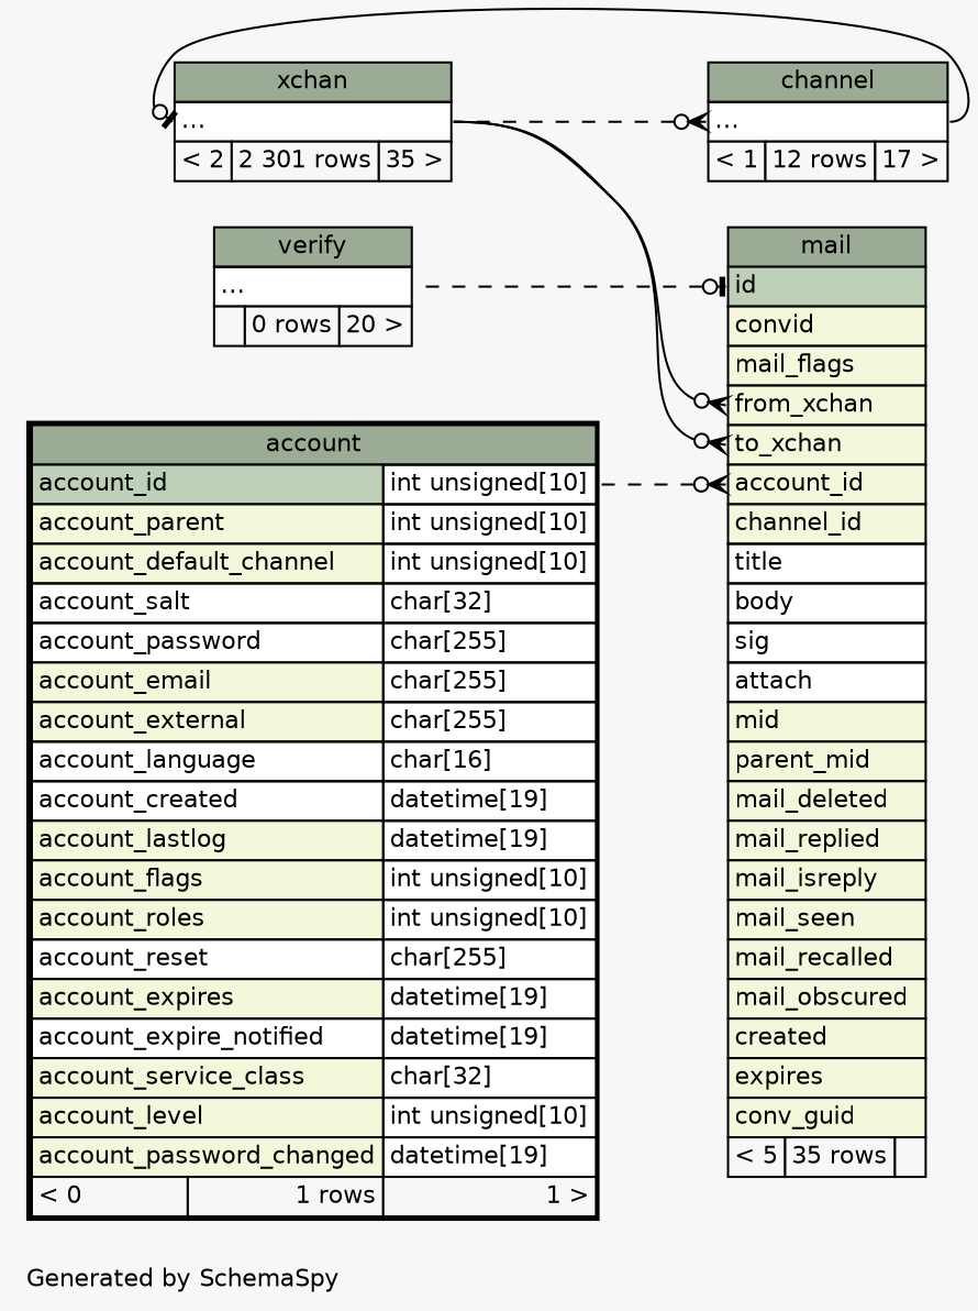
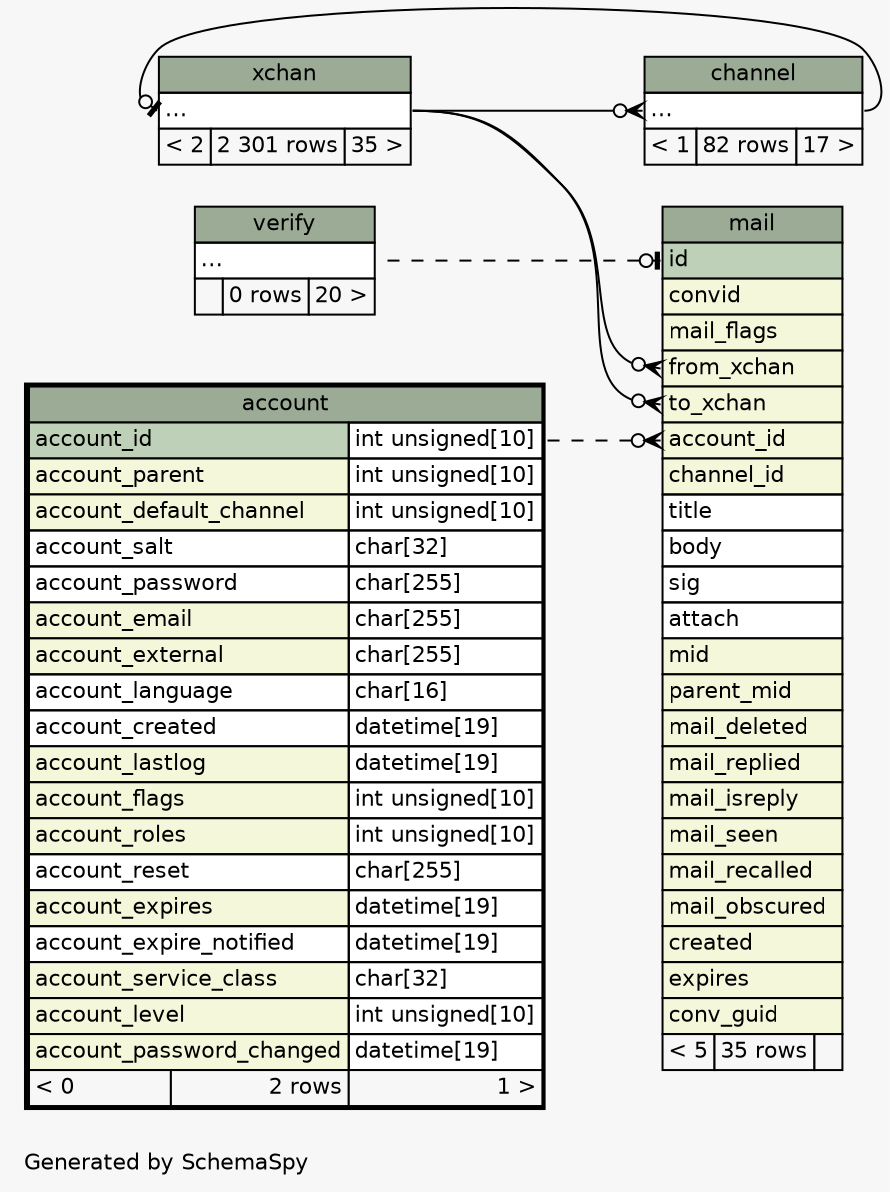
  digraph {
    bgcolor="#f7f7f7"
    fontname=Helvetica
    fontsize=11
    label="\nGenerated by SchemaSpy"
    labeljust=l
    nodesep=0.18
    rankdir=RL
    ranksep=0.46
    node [fontname=Helvetica fontsize=11 shape=plaintext]
    edge [arrowhead=none arrowsize=0.8 arrowtail=crowodot dir=back headport="elipses:e" tailport="elipses:w"]
-   n1 [label=<     <TABLE BORDER="0" CELLBORDER="1" CELLSPACING="0" BGCOLOR="#ffffff">       <TR><TD COLSPAN="3" BGCOLOR="#9bab96" ALIGN="CENTER">channel</TD></TR>       <TR><TD PORT="elipses" COLSPAN="3" ALIGN="LEFT">...</TD></TR>       <TR><TD ALIGN="LEFT" BGCOLOR="#f7f7f7">&lt; 1</TD><TD ALIGN="RIGHT" BGCOLOR="#f7f7f7">12 rows</TD><TD ALIGN="RIGHT" BGCOLOR="#f7f7f7">17 &gt;</TD></TR>     </TABLE>>]
+   n1 [label=<     <TABLE BORDER="0" CELLBORDER="1" CELLSPACING="0" BGCOLOR="#ffffff">       <TR><TD COLSPAN="3" BGCOLOR="#9bab96" ALIGN="CENTER">channel</TD></TR>       <TR><TD PORT="elipses" COLSPAN="3" ALIGN="LEFT">...</TD></TR>       <TR><TD ALIGN="LEFT" BGCOLOR="#f7f7f7">&lt; 1</TD><TD ALIGN="RIGHT" BGCOLOR="#f7f7f7">82 rows</TD><TD ALIGN="RIGHT" BGCOLOR="#f7f7f7">17 &gt;</TD></TR>     </TABLE>>]
    n2 [label=<     <TABLE BORDER="0" CELLBORDER="1" CELLSPACING="0" BGCOLOR="#ffffff">       <TR><TD COLSPAN="3" BGCOLOR="#9bab96" ALIGN="CENTER">xchan</TD></TR>       <TR><TD PORT="elipses" COLSPAN="3" ALIGN="LEFT">...</TD></TR>       <TR><TD ALIGN="LEFT" BGCOLOR="#f7f7f7">&lt; 2</TD><TD ALIGN="RIGHT" BGCOLOR="#f7f7f7">2 301 rows</TD><TD ALIGN="RIGHT" BGCOLOR="#f7f7f7">35 &gt;</TD></TR>     </TABLE>>]
    n3 [label=<     <TABLE BORDER="0" CELLBORDER="1" CELLSPACING="0" BGCOLOR="#ffffff">       <TR><TD COLSPAN="3" BGCOLOR="#9bab96" ALIGN="CENTER">mail</TD></TR>       <TR><TD PORT="id" COLSPAN="3" BGCOLOR="#bed1b8" ALIGN="LEFT">id</TD></TR>       <TR><TD PORT="convid" COLSPAN="3" BGCOLOR="#f4f7da" ALIGN="LEFT">convid</TD></TR>       <TR><TD PORT="mail_flags" COLSPAN="3" BGCOLOR="#f4f7da" ALIGN="LEFT">mail_flags</TD></TR>       <TR><TD PORT="from_xchan" COLSPAN="3" BGCOLOR="#f4f7da" ALIGN="LEFT">from_xchan</TD></TR>       <TR><TD PORT="to_xchan" COLSPAN="3" BGCOLOR="#f4f7da" ALIGN="LEFT">to_xchan</TD></TR>       <TR><TD PORT="account_id" COLSPAN="3" BGCOLOR="#f4f7da" ALIGN="LEFT">account_id</TD></TR>       <TR><TD PORT="channel_id" COLSPAN="3" BGCOLOR="#f4f7da" ALIGN="LEFT">channel_id</TD></TR>       <TR><TD PORT="title" COLSPAN="3" ALIGN="LEFT">title</TD></TR>       <TR><TD PORT="body" COLSPAN="3" ALIGN="LEFT">body</TD></TR>       <TR><TD PORT="sig" COLSPAN="3" ALIGN="LEFT">sig</TD></TR>       <TR><TD PORT="attach" COLSPAN="3" ALIGN="LEFT">attach</TD></TR>       <TR><TD PORT="mid" COLSPAN="3" BGCOLOR="#f4f7da" ALIGN="LEFT">mid</TD></TR>       <TR><TD PORT="parent_mid" COLSPAN="3" BGCOLOR="#f4f7da" ALIGN="LEFT">parent_mid</TD></TR>       <TR><TD PORT="mail_deleted" COLSPAN="3" BGCOLOR="#f4f7da" ALIGN="LEFT">mail_deleted</TD></TR>       <TR><TD PORT="mail_replied" COLSPAN="3" BGCOLOR="#f4f7da" ALIGN="LEFT">mail_replied</TD></TR>       <TR><TD PORT="mail_isreply" COLSPAN="3" BGCOLOR="#f4f7da" ALIGN="LEFT">mail_isreply</TD></TR>       <TR><TD PORT="mail_seen" COLSPAN="3" BGCOLOR="#f4f7da" ALIGN="LEFT">mail_seen</TD></TR>       <TR><TD PORT="mail_recalled" COLSPAN="3" BGCOLOR="#f4f7da" ALIGN="LEFT">mail_recalled</TD></TR>       <TR><TD PORT="mail_obscured" COLSPAN="3" BGCOLOR="#f4f7da" ALIGN="LEFT">mail_obscured</TD></TR>       <TR><TD PORT="created" COLSPAN="3" BGCOLOR="#f4f7da" ALIGN="LEFT">created</TD></TR>       <TR><TD PORT="expires" COLSPAN="3" BGCOLOR="#f4f7da" ALIGN="LEFT">expires</TD></TR>       <TR><TD PORT="conv_guid" COLSPAN="3" BGCOLOR="#f4f7da" ALIGN="LEFT">conv_guid</TD></TR>       <TR><TD ALIGN="LEFT" BGCOLOR="#f7f7f7">&lt; 5</TD><TD ALIGN="RIGHT" BGCOLOR="#f7f7f7">35 rows</TD><TD ALIGN="RIGHT" BGCOLOR="#f7f7f7">  </TD></TR>     </TABLE>>]
-   n4 [label=<     <TABLE BORDER="2" CELLBORDER="1" CELLSPACING="0" BGCOLOR="#ffffff">       <TR><TD COLSPAN="3" BGCOLOR="#9bab96" ALIGN="CENTER">account</TD></TR>       <TR><TD PORT="account_id" COLSPAN="2" BGCOLOR="#bed1b8" ALIGN="LEFT">account_id</TD><TD PORT="account_id.type" ALIGN="LEFT">int unsigned[10]</TD></TR>       <TR><TD PORT="account_parent" COLSPAN="2" BGCOLOR="#f4f7da" ALIGN="LEFT">account_parent</TD><TD PORT="account_parent.type" ALIGN="LEFT">int unsigned[10]</TD></TR>       <TR><TD PORT="account_default_channel" COLSPAN="2" BGCOLOR="#f4f7da" ALIGN="LEFT">account_default_channel</TD><TD PORT="account_default_channel.type" ALIGN="LEFT">int unsigned[10]</TD></TR>       <TR><TD PORT="account_salt" COLSPAN="2" ALIGN="LEFT">account_salt</TD><TD PORT="account_salt.type" ALIGN="LEFT">char[32]</TD></TR>       <TR><TD PORT="account_password" COLSPAN="2" ALIGN="LEFT">account_password</TD><TD PORT="account_password.type" ALIGN="LEFT">char[255]</TD></TR>       <TR><TD PORT="account_email" COLSPAN="2" BGCOLOR="#f4f7da" ALIGN="LEFT">account_email</TD><TD PORT="account_email.type" ALIGN="LEFT">char[255]</TD></TR>       <TR><TD PORT="account_external" COLSPAN="2" BGCOLOR="#f4f7da" ALIGN="LEFT">account_external</TD><TD PORT="account_external.type" ALIGN="LEFT">char[255]</TD></TR>       <TR><TD PORT="account_language" COLSPAN="2" ALIGN="LEFT">account_language</TD><TD PORT="account_language.type" ALIGN="LEFT">char[16]</TD></TR>       <TR><TD PORT="account_created" COLSPAN="2" ALIGN="LEFT">account_created</TD><TD PORT="account_created.type" ALIGN="LEFT">datetime[19]</TD></TR>       <TR><TD PORT="account_lastlog" COLSPAN="2" BGCOLOR="#f4f7da" ALIGN="LEFT">account_lastlog</TD><TD PORT="account_lastlog.type" ALIGN="LEFT">datetime[19]</TD></TR>       <TR><TD PORT="account_flags" COLSPAN="2" BGCOLOR="#f4f7da" ALIGN="LEFT">account_flags</TD><TD PORT="account_flags.type" ALIGN="LEFT">int unsigned[10]</TD></TR>       <TR><TD PORT="account_roles" COLSPAN="2" BGCOLOR="#f4f7da" ALIGN="LEFT">account_roles</TD><TD PORT="account_roles.type" ALIGN="LEFT">int unsigned[10]</TD></TR>       <TR><TD PORT="account_reset" COLSPAN="2" ALIGN="LEFT">account_reset</TD><TD PORT="account_reset.type" ALIGN="LEFT">char[255]</TD></TR>       <TR><TD PORT="account_expires" COLSPAN="2" BGCOLOR="#f4f7da" ALIGN="LEFT">account_expires</TD><TD PORT="account_expires.type" ALIGN="LEFT">datetime[19]</TD></TR>       <TR><TD PORT="account_expire_notified" COLSPAN="2" ALIGN="LEFT">account_expire_notified</TD><TD PORT="account_expire_notified.type" ALIGN="LEFT">datetime[19]</TD></TR>       <TR><TD PORT="account_service_class" COLSPAN="2" BGCOLOR="#f4f7da" ALIGN="LEFT">account_service_class</TD><TD PORT="account_service_class.type" ALIGN="LEFT">char[32]</TD></TR>       <TR><TD PORT="account_level" COLSPAN="2" BGCOLOR="#f4f7da" ALIGN="LEFT">account_level</TD><TD PORT="account_level.type" ALIGN="LEFT">int unsigned[10]</TD></TR>       <TR><TD PORT="account_password_changed" COLSPAN="2" BGCOLOR="#f4f7da" ALIGN="LEFT">account_password_changed</TD><TD PORT="account_password_changed.type" ALIGN="LEFT">datetime[19]</TD></TR>       <TR><TD ALIGN="LEFT" BGCOLOR="#f7f7f7">&lt; 0</TD><TD ALIGN="RIGHT" BGCOLOR="#f7f7f7">1 rows</TD><TD ALIGN="RIGHT" BGCOLOR="#f7f7f7">1 &gt;</TD></TR>     </TABLE>>]
+   n4 [label=<     <TABLE BORDER="2" CELLBORDER="1" CELLSPACING="0" BGCOLOR="#ffffff">       <TR><TD COLSPAN="3" BGCOLOR="#9bab96" ALIGN="CENTER">account</TD></TR>       <TR><TD PORT="account_id" COLSPAN="2" BGCOLOR="#bed1b8" ALIGN="LEFT">account_id</TD><TD PORT="account_id.type" ALIGN="LEFT">int unsigned[10]</TD></TR>       <TR><TD PORT="account_parent" COLSPAN="2" BGCOLOR="#f4f7da" ALIGN="LEFT">account_parent</TD><TD PORT="account_parent.type" ALIGN="LEFT">int unsigned[10]</TD></TR>       <TR><TD PORT="account_default_channel" COLSPAN="2" BGCOLOR="#f4f7da" ALIGN="LEFT">account_default_channel</TD><TD PORT="account_default_channel.type" ALIGN="LEFT">int unsigned[10]</TD></TR>       <TR><TD PORT="account_salt" COLSPAN="2" ALIGN="LEFT">account_salt</TD><TD PORT="account_salt.type" ALIGN="LEFT">char[32]</TD></TR>       <TR><TD PORT="account_password" COLSPAN="2" ALIGN="LEFT">account_password</TD><TD PORT="account_password.type" ALIGN="LEFT">char[255]</TD></TR>       <TR><TD PORT="account_email" COLSPAN="2" BGCOLOR="#f4f7da" ALIGN="LEFT">account_email</TD><TD PORT="account_email.type" ALIGN="LEFT">char[255]</TD></TR>       <TR><TD PORT="account_external" COLSPAN="2" BGCOLOR="#f4f7da" ALIGN="LEFT">account_external</TD><TD PORT="account_external.type" ALIGN="LEFT">char[255]</TD></TR>       <TR><TD PORT="account_language" COLSPAN="2" ALIGN="LEFT">account_language</TD><TD PORT="account_language.type" ALIGN="LEFT">char[16]</TD></TR>       <TR><TD PORT="account_created" COLSPAN="2" ALIGN="LEFT">account_created</TD><TD PORT="account_created.type" ALIGN="LEFT">datetime[19]</TD></TR>       <TR><TD PORT="account_lastlog" COLSPAN="2" BGCOLOR="#f4f7da" ALIGN="LEFT">account_lastlog</TD><TD PORT="account_lastlog.type" ALIGN="LEFT">datetime[19]</TD></TR>       <TR><TD PORT="account_flags" COLSPAN="2" BGCOLOR="#f4f7da" ALIGN="LEFT">account_flags</TD><TD PORT="account_flags.type" ALIGN="LEFT">int unsigned[10]</TD></TR>       <TR><TD PORT="account_roles" COLSPAN="2" BGCOLOR="#f4f7da" ALIGN="LEFT">account_roles</TD><TD PORT="account_roles.type" ALIGN="LEFT">int unsigned[10]</TD></TR>       <TR><TD PORT="account_reset" COLSPAN="2" ALIGN="LEFT">account_reset</TD><TD PORT="account_reset.type" ALIGN="LEFT">char[255]</TD></TR>       <TR><TD PORT="account_expires" COLSPAN="2" BGCOLOR="#f4f7da" ALIGN="LEFT">account_expires</TD><TD PORT="account_expires.type" ALIGN="LEFT">datetime[19]</TD></TR>       <TR><TD PORT="account_expire_notified" COLSPAN="2" ALIGN="LEFT">account_expire_notified</TD><TD PORT="account_expire_notified.type" ALIGN="LEFT">datetime[19]</TD></TR>       <TR><TD PORT="account_service_class" COLSPAN="2" BGCOLOR="#f4f7da" ALIGN="LEFT">account_service_class</TD><TD PORT="account_service_class.type" ALIGN="LEFT">char[32]</TD></TR>       <TR><TD PORT="account_level" COLSPAN="2" BGCOLOR="#f4f7da" ALIGN="LEFT">account_level</TD><TD PORT="account_level.type" ALIGN="LEFT">int unsigned[10]</TD></TR>       <TR><TD PORT="account_password_changed" COLSPAN="2" BGCOLOR="#f4f7da" ALIGN="LEFT">account_password_changed</TD><TD PORT="account_password_changed.type" ALIGN="LEFT">datetime[19]</TD></TR>       <TR><TD ALIGN="LEFT" BGCOLOR="#f7f7f7">&lt; 0</TD><TD ALIGN="RIGHT" BGCOLOR="#f7f7f7">2 rows</TD><TD ALIGN="RIGHT" BGCOLOR="#f7f7f7">1 &gt;</TD></TR>     </TABLE>>]
    n5 [label=<     <TABLE BORDER="0" CELLBORDER="1" CELLSPACING="0" BGCOLOR="#ffffff">       <TR><TD COLSPAN="3" BGCOLOR="#9bab96" ALIGN="CENTER">verify</TD></TR>       <TR><TD PORT="elipses" COLSPAN="3" ALIGN="LEFT">...</TD></TR>       <TR><TD ALIGN="LEFT" BGCOLOR="#f7f7f7">  </TD><TD ALIGN="RIGHT" BGCOLOR="#f7f7f7">0 rows</TD><TD ALIGN="RIGHT" BGCOLOR="#f7f7f7">20 &gt;</TD></TR>     </TABLE>>]
-   n1 -> n2 [style=dashed]
+   n1 -> n2
    n2 -> n1 [arrowtail=teeodot]
    n3 -> n2 [tailport="from_xchan:w"]
    n3 -> n2 [tailport="to_xchan:w"]
    n3 -> n4 [headport="account_id.type:e" style=dashed tailport="account_id:w"]
    n3 -> n5 [arrowtail=teeodot style=dashed tailport="id:w"]
  }
